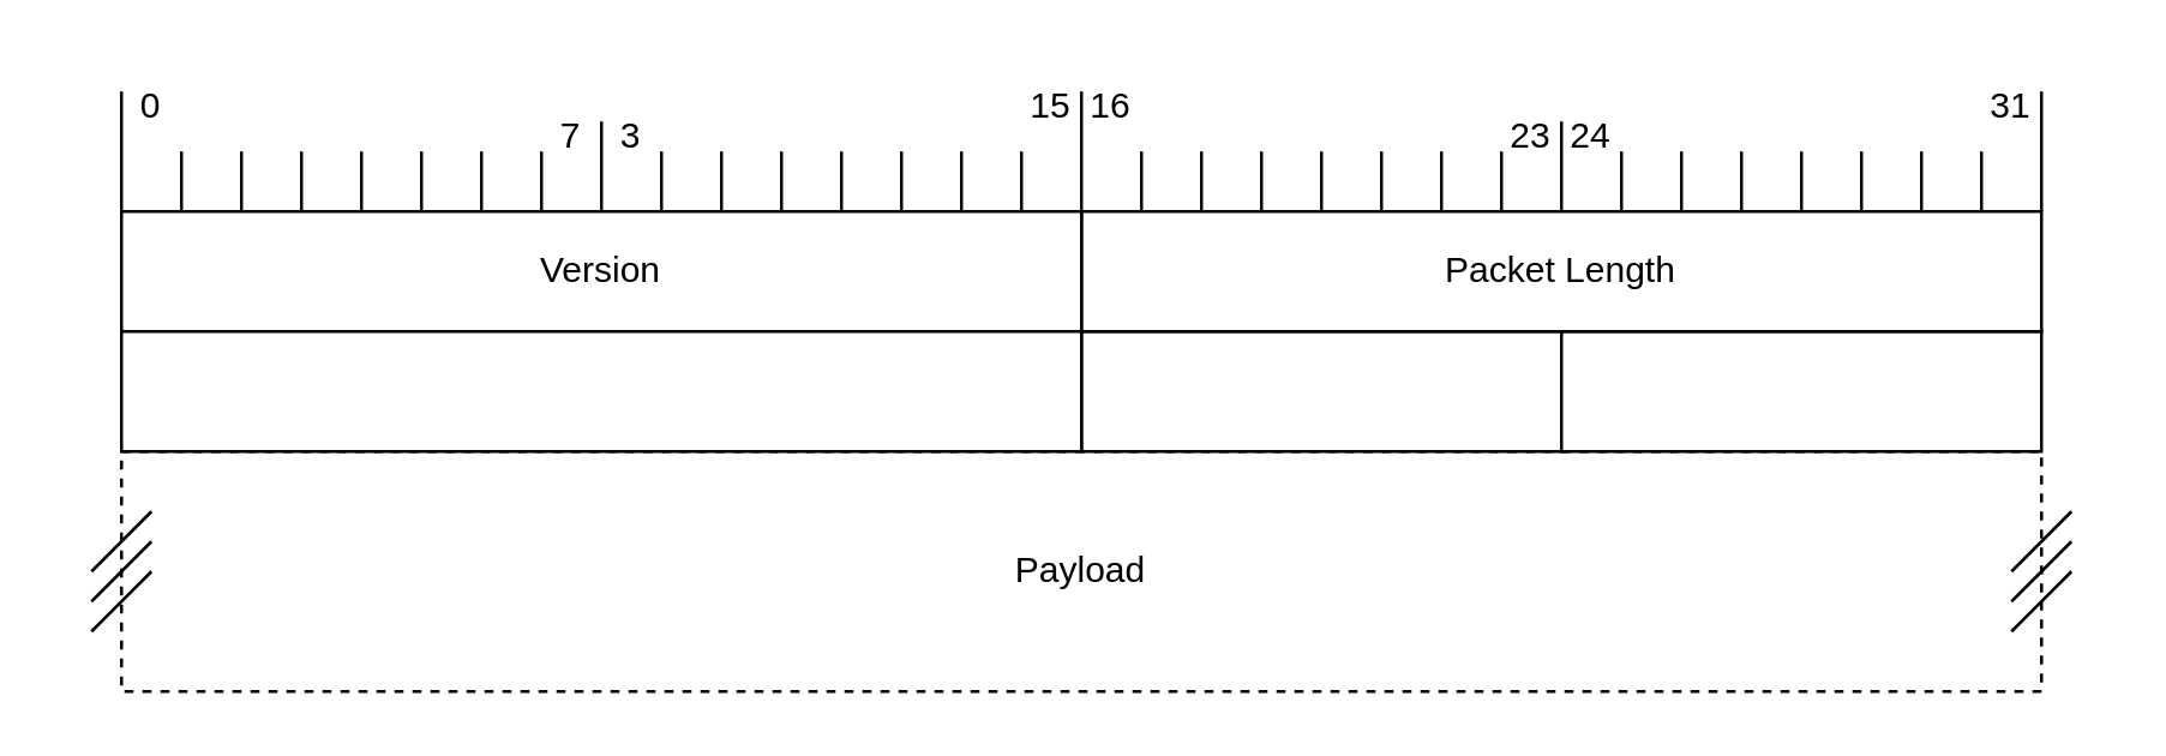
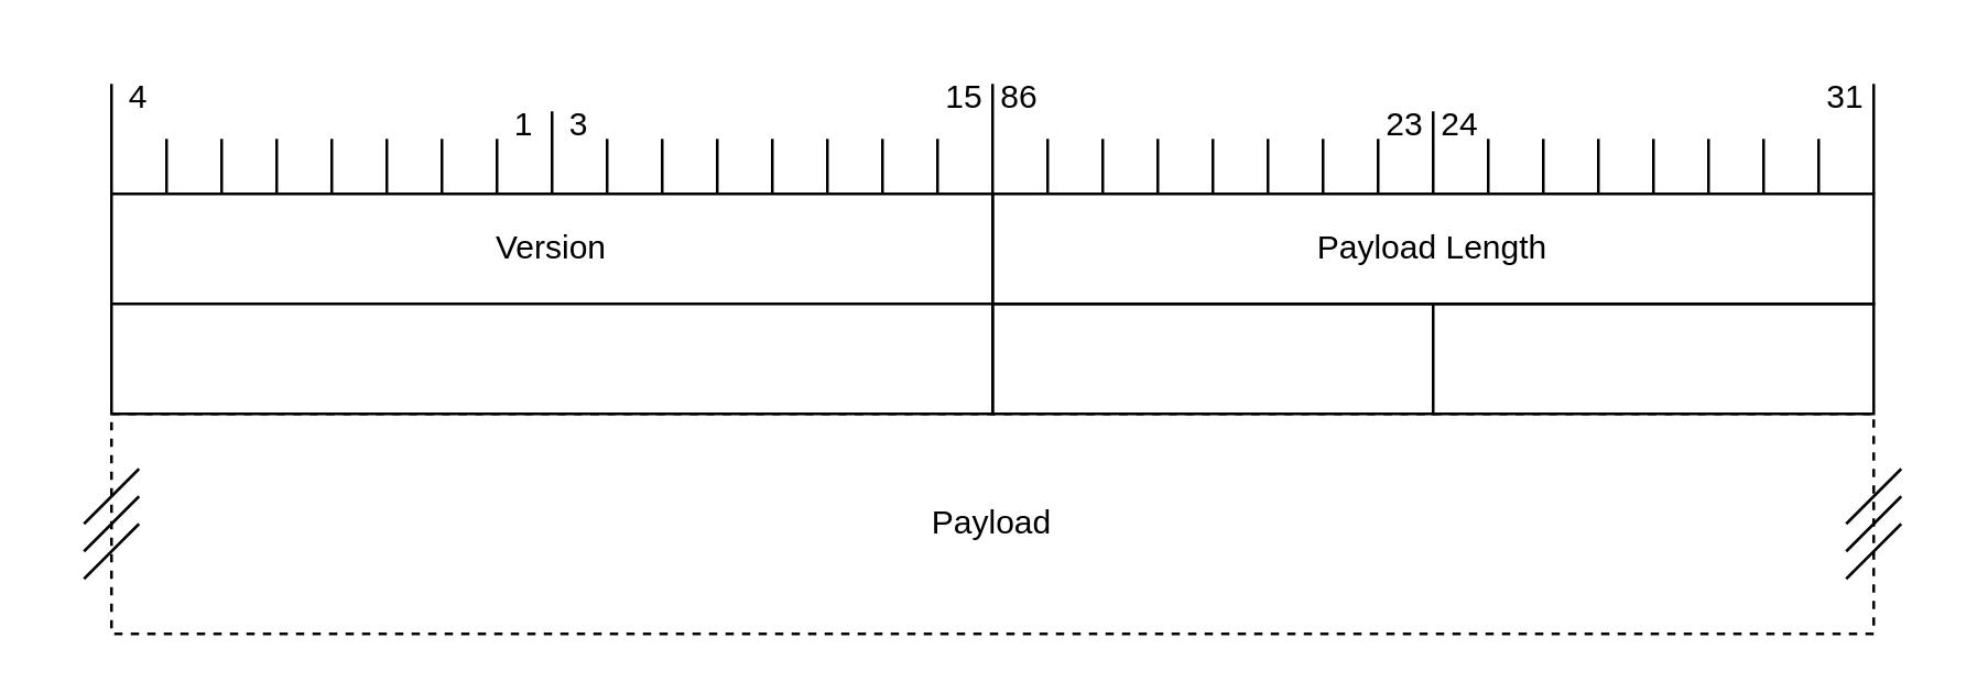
  <mxCell id="0" />
  <mxCell id="1" parent="0" />
  <mxCell id="2" value="" style="rounded=0;whiteSpace=wrap;html=1;dashed=1;container=0;movable=1;resizable=1;rotatable=1;deletable=1;editable=1;connectable=1;" parent="1" vertex="1"><mxGeometry x="40" y="150" width="640" height="80" as="geometry" /></mxCell>
  <mxCell id="3" value="Payload" style="text;html=1;strokeColor=none;fillColor=none;align=center;verticalAlign=middle;whiteSpace=wrap;rounded=0;container=0;movable=1;resizable=1;rotatable=1;deletable=1;editable=1;connectable=1;" parent="1" vertex="1"><mxGeometry x="40" y="160" width="640" height="60" as="geometry" /></mxCell>
  <mxCell id="4" value="" style="endArrow=none;html=1;rounded=0;movable=1;resizable=1;rotatable=1;deletable=1;editable=1;locked=1;connectable=1;" parent="1" edge="1"><mxGeometry width="50" height="50" relative="1" as="geometry"><mxPoint x="680" y="70" as="sourcePoint" /><mxPoint x="680" y="30" as="targetPoint" /></mxGeometry></mxCell>
  <mxCell id="5" value="" style="endArrow=none;html=1;rounded=0;movable=1;resizable=1;rotatable=1;deletable=1;editable=1;locked=1;connectable=1;" parent="1" edge="1"><mxGeometry width="50" height="50" relative="1" as="geometry"><mxPoint x="40" y="70" as="sourcePoint" /><mxPoint x="40" y="30" as="targetPoint" /></mxGeometry></mxCell>
  <mxCell id="6" value="" style="endArrow=none;html=1;rounded=0;movable=1;resizable=1;rotatable=1;deletable=1;editable=1;locked=1;connectable=1;" parent="1" edge="1"><mxGeometry width="50" height="50" relative="1" as="geometry"><mxPoint x="360" y="70" as="sourcePoint" /><mxPoint x="360" y="30" as="targetPoint" /></mxGeometry></mxCell>
  <mxCell id="7" value="" style="endArrow=none;html=1;rounded=0;movable=1;resizable=1;rotatable=1;deletable=1;editable=1;locked=1;connectable=1;" parent="1" edge="1"><mxGeometry width="50" height="50" relative="1" as="geometry"><mxPoint x="80" y="70" as="sourcePoint" /><mxPoint x="80" y="50" as="targetPoint" /></mxGeometry></mxCell>
  <mxCell id="8" value="" style="endArrow=none;html=1;rounded=0;movable=1;resizable=1;rotatable=1;deletable=1;editable=1;locked=1;connectable=1;" parent="1" edge="1"><mxGeometry width="50" height="50" relative="1" as="geometry"><mxPoint x="120" y="70" as="sourcePoint" /><mxPoint x="120" y="50" as="targetPoint" /></mxGeometry></mxCell>
  <mxCell id="9" value="" style="endArrow=none;html=1;rounded=0;movable=1;resizable=1;rotatable=1;deletable=1;editable=1;locked=1;connectable=1;" parent="1" edge="1"><mxGeometry width="50" height="50" relative="1" as="geometry"><mxPoint x="160" y="70" as="sourcePoint" /><mxPoint x="160" y="50" as="targetPoint" /></mxGeometry></mxCell>
  <mxCell id="10" value="" style="endArrow=none;html=1;rounded=0;movable=1;resizable=1;rotatable=1;deletable=1;editable=1;locked=1;connectable=1;" parent="1" edge="1"><mxGeometry width="50" height="50" relative="1" as="geometry"><mxPoint x="200" y="70" as="sourcePoint" /><mxPoint x="200" y="40" as="targetPoint" /></mxGeometry></mxCell>
  <mxCell id="11" value="" style="endArrow=none;html=1;rounded=0;movable=1;resizable=1;rotatable=1;deletable=1;editable=1;locked=1;connectable=1;" parent="1" edge="1"><mxGeometry width="50" height="50" relative="1" as="geometry"><mxPoint x="400" y="70" as="sourcePoint" /><mxPoint x="400" y="50" as="targetPoint" /></mxGeometry></mxCell>
  <mxCell id="12" value="" style="endArrow=none;html=1;rounded=0;movable=1;resizable=1;rotatable=1;deletable=1;editable=1;locked=1;connectable=1;" parent="1" edge="1"><mxGeometry width="50" height="50" relative="1" as="geometry"><mxPoint x="440" y="70" as="sourcePoint" /><mxPoint x="440" y="50" as="targetPoint" /></mxGeometry></mxCell>
  <mxCell id="13" value="" style="endArrow=none;html=1;rounded=0;movable=1;resizable=1;rotatable=1;deletable=1;editable=1;locked=1;connectable=1;" parent="1" edge="1"><mxGeometry width="50" height="50" relative="1" as="geometry"><mxPoint x="480" y="70" as="sourcePoint" /><mxPoint x="480" y="50" as="targetPoint" /></mxGeometry></mxCell>
  <mxCell id="14" value="" style="endArrow=none;html=1;rounded=0;movable=1;resizable=1;rotatable=1;deletable=1;editable=1;locked=1;connectable=1;" parent="1" edge="1"><mxGeometry width="50" height="50" relative="1" as="geometry"><mxPoint x="520" y="70" as="sourcePoint" /><mxPoint x="520" y="40" as="targetPoint" /></mxGeometry></mxCell>
  <mxCell id="15" value="" style="endArrow=none;html=1;rounded=0;movable=1;resizable=1;rotatable=1;deletable=1;editable=1;locked=1;connectable=1;" parent="1" edge="1"><mxGeometry width="50" height="50" relative="1" as="geometry"><mxPoint x="240" y="70" as="sourcePoint" /><mxPoint x="240" y="50" as="targetPoint" /></mxGeometry></mxCell>
  <mxCell id="16" value="" style="endArrow=none;html=1;rounded=0;movable=1;resizable=1;rotatable=1;deletable=1;editable=1;locked=1;connectable=1;" parent="1" edge="1"><mxGeometry width="50" height="50" relative="1" as="geometry"><mxPoint x="280" y="70" as="sourcePoint" /><mxPoint x="280" y="50" as="targetPoint" /></mxGeometry></mxCell>
  <mxCell id="17" value="" style="endArrow=none;html=1;rounded=0;movable=1;resizable=1;rotatable=1;deletable=1;editable=1;locked=1;connectable=1;" parent="1" edge="1"><mxGeometry width="50" height="50" relative="1" as="geometry"><mxPoint x="320" y="70" as="sourcePoint" /><mxPoint x="320" y="50" as="targetPoint" /></mxGeometry></mxCell>
  <mxCell id="18" value="" style="endArrow=none;html=1;rounded=0;movable=1;resizable=1;rotatable=1;deletable=1;editable=1;locked=1;connectable=1;" parent="1" edge="1"><mxGeometry width="50" height="50" relative="1" as="geometry"><mxPoint x="560" y="70" as="sourcePoint" /><mxPoint x="560" y="50" as="targetPoint" /></mxGeometry></mxCell>
  <mxCell id="19" value="" style="endArrow=none;html=1;rounded=0;movable=1;resizable=1;rotatable=1;deletable=1;editable=1;locked=1;connectable=1;" parent="1" edge="1"><mxGeometry width="50" height="50" relative="1" as="geometry"><mxPoint x="600" y="70" as="sourcePoint" /><mxPoint x="600" y="50" as="targetPoint" /></mxGeometry></mxCell>
  <mxCell id="20" value="" style="endArrow=none;html=1;rounded=0;movable=1;resizable=1;rotatable=1;deletable=1;editable=1;locked=1;connectable=1;" parent="1" edge="1"><mxGeometry width="50" height="50" relative="1" as="geometry"><mxPoint x="640" y="70" as="sourcePoint" /><mxPoint x="640" y="50" as="targetPoint" /></mxGeometry></mxCell>
- <mxCell id="21" value="&lt;div&gt;0&lt;/div&gt;" style="text;html=1;strokeColor=none;fillColor=none;align=center;verticalAlign=middle;whiteSpace=wrap;rounded=0;movable=1;resizable=1;rotatable=1;deletable=1;editable=1;locked=1;connectable=1;" parent="1" vertex="1"><mxGeometry x="20" y="20" width="60" height="30" as="geometry" /></mxCell>
+ <mxCell id="21" value="&lt;div&gt;4&lt;/div&gt;" style="text;html=1;strokeColor=none;fillColor=none;align=center;verticalAlign=middle;whiteSpace=wrap;rounded=0;movable=1;resizable=1;rotatable=1;deletable=1;editable=1;locked=1;connectable=1;" parent="1" vertex="1"><mxGeometry x="20" y="20" width="60" height="30" as="geometry" /></mxCell>
  <mxCell id="22" value="15" style="text;html=1;strokeColor=none;fillColor=none;align=center;verticalAlign=middle;whiteSpace=wrap;rounded=0;movable=1;resizable=1;rotatable=1;deletable=1;editable=1;locked=1;connectable=1;" parent="1" vertex="1"><mxGeometry x="320" y="20" width="60" height="30" as="geometry" /></mxCell>
- <mxCell id="23" value="&lt;div&gt;16&lt;/div&gt;" style="text;html=1;strokeColor=none;fillColor=none;align=center;verticalAlign=middle;whiteSpace=wrap;rounded=0;movable=1;resizable=1;rotatable=1;deletable=1;editable=1;locked=1;connectable=1;" parent="1" vertex="1"><mxGeometry x="340" y="20" width="60" height="30" as="geometry" /></mxCell>
+ <mxCell id="23" value="&lt;div&gt;86&lt;/div&gt;" style="text;html=1;strokeColor=none;fillColor=none;align=center;verticalAlign=middle;whiteSpace=wrap;rounded=0;movable=1;resizable=1;rotatable=1;deletable=1;editable=1;locked=1;connectable=1;" parent="1" vertex="1"><mxGeometry x="340" y="20" width="60" height="30" as="geometry" /></mxCell>
  <mxCell id="24" value="31" style="text;html=1;strokeColor=none;fillColor=none;align=center;verticalAlign=middle;whiteSpace=wrap;rounded=0;movable=1;resizable=1;rotatable=1;deletable=1;editable=1;locked=1;connectable=1;" parent="1" vertex="1"><mxGeometry x="640" y="20" width="60" height="30" as="geometry" /></mxCell>
  <mxCell id="25" value="" style="endArrow=none;html=1;rounded=0;movable=1;resizable=1;rotatable=1;deletable=1;editable=1;locked=1;connectable=1;" parent="1" edge="1"><mxGeometry width="50" height="50" relative="1" as="geometry"><mxPoint x="60" y="70" as="sourcePoint" /><mxPoint x="60" y="50" as="targetPoint" /></mxGeometry></mxCell>
  <mxCell id="26" value="" style="endArrow=none;html=1;rounded=0;movable=1;resizable=1;rotatable=1;deletable=1;editable=1;locked=1;connectable=1;" parent="1" edge="1"><mxGeometry width="50" height="50" relative="1" as="geometry"><mxPoint x="100" y="70" as="sourcePoint" /><mxPoint x="100" y="50" as="targetPoint" /></mxGeometry></mxCell>
  <mxCell id="27" value="" style="endArrow=none;html=1;rounded=0;movable=1;resizable=1;rotatable=1;deletable=1;editable=1;locked=1;connectable=1;" parent="1" edge="1"><mxGeometry width="50" height="50" relative="1" as="geometry"><mxPoint x="140" y="70" as="sourcePoint" /><mxPoint x="140" y="50" as="targetPoint" /></mxGeometry></mxCell>
  <mxCell id="28" value="" style="endArrow=none;html=1;rounded=0;movable=1;resizable=1;rotatable=1;deletable=1;editable=1;locked=1;connectable=1;" parent="1" edge="1"><mxGeometry width="50" height="50" relative="1" as="geometry"><mxPoint x="180" y="70" as="sourcePoint" /><mxPoint x="180" y="50" as="targetPoint" /></mxGeometry></mxCell>
  <mxCell id="29" value="" style="endArrow=none;html=1;rounded=0;movable=1;resizable=1;rotatable=1;deletable=1;editable=1;locked=1;connectable=1;" parent="1" edge="1"><mxGeometry width="50" height="50" relative="1" as="geometry"><mxPoint x="380" y="70" as="sourcePoint" /><mxPoint x="380" y="50" as="targetPoint" /></mxGeometry></mxCell>
  <mxCell id="30" value="" style="endArrow=none;html=1;rounded=0;movable=1;resizable=1;rotatable=1;deletable=1;editable=1;locked=1;connectable=1;" parent="1" edge="1"><mxGeometry width="50" height="50" relative="1" as="geometry"><mxPoint x="420" y="70" as="sourcePoint" /><mxPoint x="420" y="50" as="targetPoint" /></mxGeometry></mxCell>
  <mxCell id="31" value="" style="endArrow=none;html=1;rounded=0;movable=1;resizable=1;rotatable=1;deletable=1;editable=1;locked=1;connectable=1;" parent="1" edge="1"><mxGeometry width="50" height="50" relative="1" as="geometry"><mxPoint x="460" y="70" as="sourcePoint" /><mxPoint x="460" y="50" as="targetPoint" /></mxGeometry></mxCell>
  <mxCell id="32" value="" style="endArrow=none;html=1;rounded=0;movable=1;resizable=1;rotatable=1;deletable=1;editable=1;locked=1;connectable=1;" parent="1" edge="1"><mxGeometry width="50" height="50" relative="1" as="geometry"><mxPoint x="500" y="70" as="sourcePoint" /><mxPoint x="500" y="50" as="targetPoint" /></mxGeometry></mxCell>
  <mxCell id="33" value="" style="endArrow=none;html=1;rounded=0;movable=1;resizable=1;rotatable=1;deletable=1;editable=1;locked=1;connectable=1;" parent="1" edge="1"><mxGeometry width="50" height="50" relative="1" as="geometry"><mxPoint x="220" y="70" as="sourcePoint" /><mxPoint x="220" y="50" as="targetPoint" /></mxGeometry></mxCell>
  <mxCell id="34" value="" style="endArrow=none;html=1;rounded=0;movable=1;resizable=1;rotatable=1;deletable=1;editable=1;locked=1;connectable=1;" parent="1" edge="1"><mxGeometry width="50" height="50" relative="1" as="geometry"><mxPoint x="260" y="70" as="sourcePoint" /><mxPoint x="260" y="50" as="targetPoint" /></mxGeometry></mxCell>
  <mxCell id="35" value="" style="endArrow=none;html=1;rounded=0;movable=1;resizable=1;rotatable=1;deletable=1;editable=1;locked=1;connectable=1;" parent="1" edge="1"><mxGeometry width="50" height="50" relative="1" as="geometry"><mxPoint x="300" y="70" as="sourcePoint" /><mxPoint x="300" y="50" as="targetPoint" /></mxGeometry></mxCell>
  <mxCell id="36" value="" style="endArrow=none;html=1;rounded=0;movable=1;resizable=1;rotatable=1;deletable=1;editable=1;locked=1;connectable=1;" parent="1" edge="1"><mxGeometry width="50" height="50" relative="1" as="geometry"><mxPoint x="540" y="70" as="sourcePoint" /><mxPoint x="540" y="50" as="targetPoint" /></mxGeometry></mxCell>
  <mxCell id="37" value="" style="endArrow=none;html=1;rounded=0;movable=1;resizable=1;rotatable=1;deletable=1;editable=1;locked=1;connectable=1;" parent="1" edge="1"><mxGeometry width="50" height="50" relative="1" as="geometry"><mxPoint x="580" y="70" as="sourcePoint" /><mxPoint x="580" y="50" as="targetPoint" /></mxGeometry></mxCell>
  <mxCell id="38" value="" style="endArrow=none;html=1;rounded=0;movable=1;resizable=1;rotatable=1;deletable=1;editable=1;locked=1;connectable=1;" parent="1" edge="1"><mxGeometry width="50" height="50" relative="1" as="geometry"><mxPoint x="620" y="70" as="sourcePoint" /><mxPoint x="620" y="50" as="targetPoint" /></mxGeometry></mxCell>
  <mxCell id="39" value="" style="endArrow=none;html=1;rounded=0;movable=1;resizable=1;rotatable=1;deletable=1;editable=1;locked=1;connectable=1;" parent="1" edge="1"><mxGeometry width="50" height="50" relative="1" as="geometry"><mxPoint x="340" y="70" as="sourcePoint" /><mxPoint x="340" y="50" as="targetPoint" /></mxGeometry></mxCell>
  <mxCell id="40" value="" style="endArrow=none;html=1;rounded=0;movable=1;resizable=1;rotatable=1;deletable=1;editable=1;locked=1;connectable=1;" parent="1" edge="1"><mxGeometry width="50" height="50" relative="1" as="geometry"><mxPoint x="660" y="70" as="sourcePoint" /><mxPoint x="660" y="50" as="targetPoint" /></mxGeometry></mxCell>
- <mxCell id="41" value="7" style="text;html=1;strokeColor=none;fillColor=none;align=center;verticalAlign=middle;whiteSpace=wrap;rounded=0;movable=1;resizable=1;rotatable=1;deletable=1;editable=1;locked=1;connectable=1;" parent="1" vertex="1"><mxGeometry x="160" y="30" width="60" height="30" as="geometry" /></mxCell>
+ <mxCell id="41" value="1" style="text;html=1;strokeColor=none;fillColor=none;align=center;verticalAlign=middle;whiteSpace=wrap;rounded=0;movable=1;resizable=1;rotatable=1;deletable=1;editable=1;locked=1;connectable=1;" parent="1" vertex="1"><mxGeometry x="160" y="30" width="60" height="30" as="geometry" /></mxCell>
  <mxCell id="42" value="&lt;div&gt;3&lt;/div&gt;" style="text;html=1;strokeColor=none;fillColor=none;align=center;verticalAlign=middle;whiteSpace=wrap;rounded=0;movable=1;resizable=1;rotatable=1;deletable=1;editable=1;locked=1;connectable=1;" parent="1" vertex="1"><mxGeometry x="180" y="30" width="60" height="30" as="geometry" /></mxCell>
  <mxCell id="43" value="&lt;div&gt;23&lt;/div&gt;" style="text;html=1;strokeColor=none;fillColor=none;align=center;verticalAlign=middle;whiteSpace=wrap;rounded=0;movable=1;resizable=1;rotatable=1;deletable=1;editable=1;locked=1;connectable=1;" parent="1" vertex="1"><mxGeometry x="480" y="30" width="60" height="30" as="geometry" /></mxCell>
  <mxCell id="44" value="24" style="text;html=1;strokeColor=none;fillColor=none;align=center;verticalAlign=middle;whiteSpace=wrap;rounded=0;movable=1;resizable=1;rotatable=1;deletable=1;editable=1;locked=1;connectable=1;" parent="1" vertex="1"><mxGeometry x="500" y="30" width="60" height="30" as="geometry" /></mxCell>
  <mxCell id="45" value="&amp;nbsp;" style="text;whiteSpace=wrap;html=1;container=0;movable=0;resizable=0;rotatable=0;deletable=0;editable=0;connectable=0;" parent="1" vertex="1"><mxGeometry x="660" y="30" width="40" height="40" as="geometry" /></mxCell>
  <mxCell id="46" value="" style="rounded=0;whiteSpace=wrap;html=1;container=0;movable=1;resizable=1;rotatable=1;deletable=1;editable=1;connectable=1;" parent="1" vertex="1"><mxGeometry x="360" y="110" width="160" height="40" as="geometry" /></mxCell>
  <mxCell id="47" value="" style="rounded=0;whiteSpace=wrap;html=1;container=0;movable=1;resizable=1;rotatable=1;deletable=1;editable=1;connectable=1;" parent="1" vertex="1"><mxGeometry x="520" y="110" width="160" height="40" as="geometry" /></mxCell>
  <mxCell id="48" value="" style="rounded=0;whiteSpace=wrap;html=1;container=0;movable=1;resizable=1;rotatable=1;deletable=1;editable=1;connectable=1;" parent="1" vertex="1"><mxGeometry x="360" y="70" width="320" height="40" as="geometry" /></mxCell>
- <mxCell id="49" value="&lt;div&gt;Packet Length&lt;/div&gt;" style="text;html=1;strokeColor=none;fillColor=none;align=center;verticalAlign=middle;whiteSpace=wrap;rounded=0;container=0;movable=1;resizable=1;rotatable=1;deletable=1;editable=1;connectable=1;" parent="1" vertex="1"><mxGeometry x="360" y="80" width="320" height="20" as="geometry" /></mxCell>
+ <mxCell id="49" value="&lt;div&gt;Payload Length&lt;/div&gt;" style="text;html=1;strokeColor=none;fillColor=none;align=center;verticalAlign=middle;whiteSpace=wrap;rounded=0;container=0;movable=1;resizable=1;rotatable=1;deletable=1;editable=1;connectable=1;" parent="1" vertex="1"><mxGeometry x="360" y="80" width="320" height="20" as="geometry" /></mxCell>
  <mxCell id="50" value="" style="rounded=0;whiteSpace=wrap;html=1;container=0;movable=1;resizable=1;rotatable=1;deletable=1;editable=1;connectable=1;" parent="1" vertex="1"><mxGeometry x="40" y="70" width="320" height="40" as="geometry" /></mxCell>
  <mxCell id="51" value="Version" style="text;html=1;strokeColor=none;fillColor=none;align=center;verticalAlign=middle;whiteSpace=wrap;rounded=0;container=0;movable=1;resizable=1;rotatable=1;deletable=1;editable=1;connectable=1;" parent="1" vertex="1"><mxGeometry x="40" y="80" width="320" height="20" as="geometry" /></mxCell>
  <mxCell id="52" value="" style="rounded=0;whiteSpace=wrap;html=1;container=0;movable=1;resizable=1;rotatable=1;deletable=1;editable=1;connectable=1;" parent="1" vertex="1"><mxGeometry x="40" y="110" width="320" height="40" as="geometry" /></mxCell>
  <mxCell id="53" value="" style="group" vertex="1" connectable="0" parent="1"><mxGeometry x="30" y="170" width="20" height="40" as="geometry" /></mxCell>
  <mxCell id="54" value="" style="endArrow=none;html=1;" edge="1" parent="53"><mxGeometry width="50" height="50" relative="1" as="geometry"><mxPoint y="20" as="sourcePoint" /><mxPoint x="20" as="targetPoint" /></mxGeometry></mxCell>
  <mxCell id="55" value="" style="endArrow=none;html=1;" edge="1" parent="53"><mxGeometry width="50" height="50" relative="1" as="geometry"><mxPoint y="30" as="sourcePoint" /><mxPoint x="20" y="10" as="targetPoint" /></mxGeometry></mxCell>
  <mxCell id="56" value="" style="endArrow=none;html=1;" edge="1" parent="53"><mxGeometry width="50" height="50" relative="1" as="geometry"><mxPoint y="40" as="sourcePoint" /><mxPoint x="20" y="20" as="targetPoint" /></mxGeometry></mxCell>
  <mxCell id="57" value="" style="group" vertex="1" connectable="0" parent="1"><mxGeometry x="670" y="170" width="20" height="40" as="geometry" /></mxCell>
  <mxCell id="58" value="" style="endArrow=none;html=1;" edge="1" parent="57"><mxGeometry width="50" height="50" relative="1" as="geometry"><mxPoint y="20" as="sourcePoint" /><mxPoint x="20" as="targetPoint" /></mxGeometry></mxCell>
  <mxCell id="59" value="" style="endArrow=none;html=1;" edge="1" parent="57"><mxGeometry width="50" height="50" relative="1" as="geometry"><mxPoint y="30" as="sourcePoint" /><mxPoint x="20" y="10" as="targetPoint" /></mxGeometry></mxCell>
  <mxCell id="60" value="" style="endArrow=none;html=1;" edge="1" parent="57"><mxGeometry width="50" height="50" relative="1" as="geometry"><mxPoint y="40" as="sourcePoint" /><mxPoint x="20" y="20" as="targetPoint" /></mxGeometry></mxCell>
